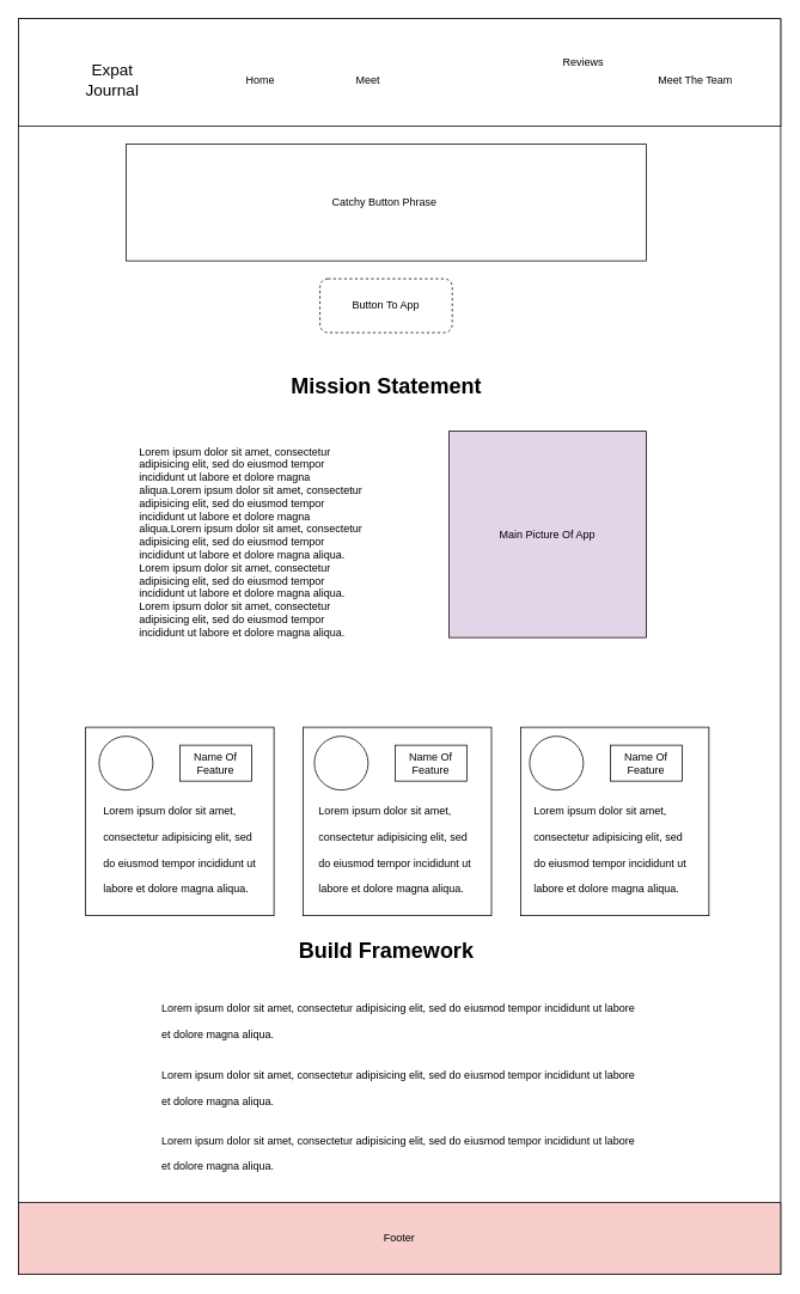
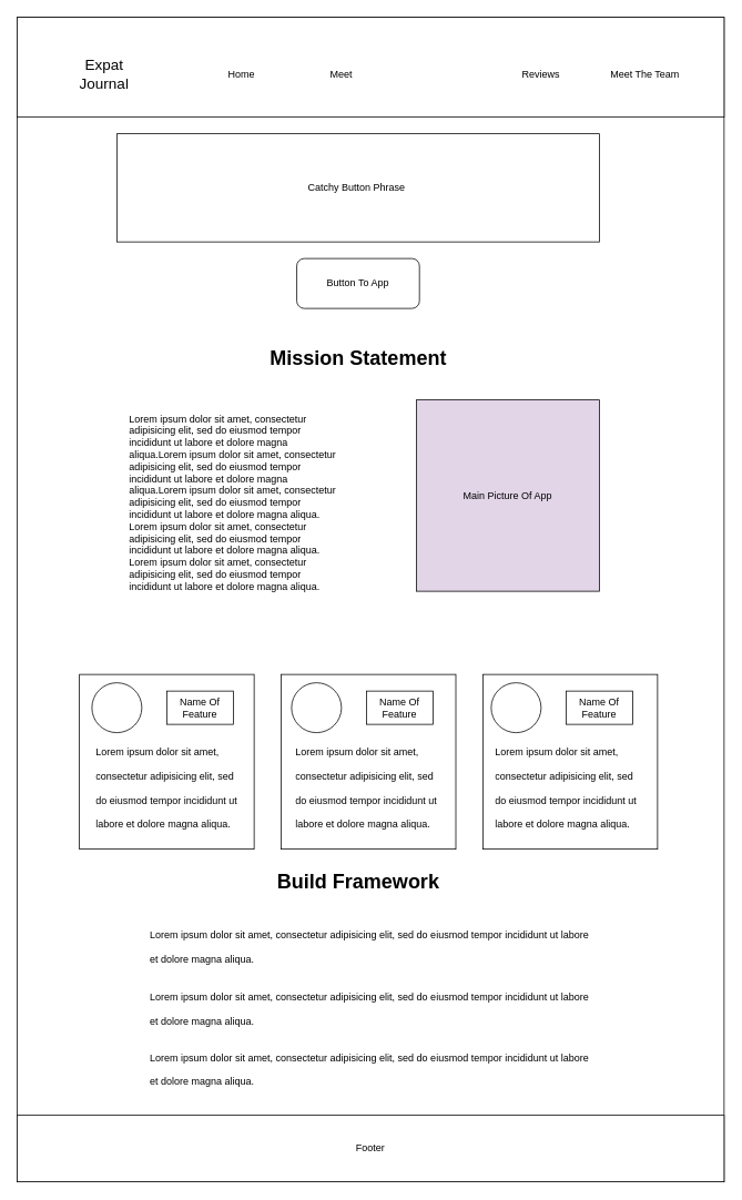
  <mxCell id="0" />
  <mxCell id="1" parent="0" />
  <mxCell id="2" value="" style="rounded=0;whiteSpace=wrap;html=1;strokeColor=#000000;" vertex="1" parent="1"><mxGeometry width="850" height="1400" as="geometry" x="20" y="20" /></mxCell>
  <mxCell id="3" value="" style="rounded=0;whiteSpace=wrap;html=1;" vertex="1" parent="1"><mxGeometry width="850" height="120" as="geometry" x="20" y="20" /></mxCell>
  <mxCell id="4" value="&lt;font style=&quot;font-size: 18px&quot;&gt;Expat&lt;br&gt;Journal&lt;/font&gt;" style="text;html=1;strokeColor=none;fillColor=none;align=center;verticalAlign=middle;whiteSpace=wrap;rounded=0;" vertex="1" parent="1"><mxGeometry x="80" y="49" width="90" height="80" as="geometry" /></mxCell>
  <mxCell id="5" value="Home" style="text;html=1;strokeColor=none;fillColor=none;align=center;verticalAlign=middle;whiteSpace=wrap;rounded=0;" vertex="1" parent="1"><mxGeometry x="270" y="79" width="40" height="20" as="geometry" /></mxCell>
  <mxCell id="6" value="Meet" style="text;html=1;strokeColor=none;fillColor=none;align=center;verticalAlign=middle;whiteSpace=wrap;rounded=0;" vertex="1" parent="1"><mxGeometry x="390" y="79" width="40" height="20" as="geometry" /></mxCell>
- <mxCell id="7" value="Reviews" style="text;html=1;strokeColor=none;fillColor=none;align=center;verticalAlign=middle;whiteSpace=wrap;rounded=0;" vertex="1" parent="1"><mxGeometry x="630" y="59" width="40" height="20" as="geometry" /></mxCell>
+ <mxCell id="7" value="Reviews" style="text;html=1;strokeColor=none;fillColor=none;align=center;verticalAlign=middle;whiteSpace=wrap;rounded=0;" vertex="1" parent="1"><mxGeometry x="630" y="79" width="40" height="20" as="geometry" /></mxCell>
  <mxCell id="8" value="Meet The Team" style="text;html=1;strokeColor=none;fillColor=none;align=center;verticalAlign=middle;whiteSpace=wrap;rounded=0;" vertex="1" parent="1"><mxGeometry x="730" y="79" width="90" height="20" as="geometry" /></mxCell>
  <mxCell id="9" value="Catchy Button Phrase&amp;nbsp;" style="rounded=0;whiteSpace=wrap;html=1;" vertex="1" parent="1"><mxGeometry x="140" y="160" width="580" height="130" as="geometry" /></mxCell>
- <mxCell id="10" value="Button To App" style="rounded=1;whiteSpace=wrap;html=1;dashed=1;" vertex="1" parent="1"><mxGeometry x="356.25" y="310" width="147.5" height="60" as="geometry" /></mxCell>
+ <mxCell id="10" value="Button To App" style="rounded=1;whiteSpace=wrap;html=1;" vertex="1" parent="1"><mxGeometry x="356.25" y="310" width="147.5" height="60" as="geometry" /></mxCell>
  <mxCell id="11" value="Main Picture Of App" style="rounded=0;whiteSpace=wrap;html=1;fillColor=#e1d5e7;" vertex="1" parent="1"><mxGeometry x="500" y="480" width="220" height="230" as="geometry" /></mxCell>
  <mxCell id="12" value="&lt;h1&gt;&lt;/h1&gt;Lorem ipsum dolor sit amet, consectetur adipisicing elit, sed do eiusmod tempor incididunt ut labore et dolore magna aliqua.Lorem ipsum dolor sit amet, consectetur adipisicing elit, sed do eiusmod tempor incididunt ut labore et dolore magna aliqua.Lorem ipsum dolor sit amet, consectetur adipisicing elit, sed do eiusmod tempor incididunt ut labore et dolore magna aliqua.&lt;br&gt;Lorem ipsum dolor sit amet, consectetur adipisicing elit, sed do eiusmod tempor incididunt ut labore et dolore magna aliqua.&lt;br&gt;Lorem ipsum dolor sit amet, consectetur adipisicing elit, sed do eiusmod tempor incididunt ut labore et dolore magna aliqua.&amp;nbsp;" style="text;html=1;strokeColor=none;fillColor=none;spacing=5;spacingTop=-20;whiteSpace=wrap;overflow=hidden;rounded=0;" vertex="1" parent="1"><mxGeometry x="150" y="490" width="260" height="230" as="geometry" /></mxCell>
  <mxCell id="13" value="&lt;h1&gt;Mission Statement&lt;/h1&gt;" style="text;html=1;strokeColor=none;fillColor=none;spacing=5;spacingTop=-20;whiteSpace=wrap;overflow=hidden;rounded=0;align=center;" vertex="1" parent="1"><mxGeometry x="312.5" y="410" width="235" height="60" as="geometry" /></mxCell>
  <mxCell id="14" value="&lt;h1&gt;Build Framework&lt;/h1&gt;" style="text;html=1;strokeColor=none;fillColor=none;spacing=5;spacingTop=-20;whiteSpace=wrap;overflow=hidden;rounded=0;align=center;" vertex="1" parent="1"><mxGeometry x="312.5" y="1040" width="235" height="60" as="geometry" /></mxCell>
  <mxCell id="15" value="&lt;h1&gt;&lt;span style=&quot;font-size: 12px ; font-weight: normal&quot;&gt;Lorem ipsum dolor sit amet, consectetur adipisicing elit, sed do eiusmod tempor incididunt ut labore et dolore magna aliqua.&lt;/span&gt;&lt;br&gt;&lt;/h1&gt;&lt;div&gt;&lt;h1&gt;&lt;span style=&quot;font-size: 12px ; font-weight: normal&quot;&gt;Lorem ipsum dolor sit amet, consectetur adipisicing elit, sed do eiusmod tempor incididunt ut labore et dolore magna aliqua.&lt;/span&gt;&lt;/h1&gt;&lt;/div&gt;&lt;div&gt;&lt;h1&gt;&lt;span style=&quot;font-size: 12px ; font-weight: normal&quot;&gt;Lorem ipsum dolor sit amet, consectetur adipisicing elit, sed do eiusmod tempor incididunt ut labore et dolore magna aliqua.&lt;/span&gt;&lt;br&gt;&lt;/h1&gt;&lt;/div&gt;&lt;div&gt;&lt;span style=&quot;font-size: 12px ; font-weight: normal&quot;&gt;&lt;br&gt;&lt;/span&gt;&lt;/div&gt;&lt;div&gt;&lt;span style=&quot;font-size: 12px ; font-weight: normal&quot;&gt;&lt;br&gt;&lt;/span&gt;&lt;/div&gt;" style="text;html=1;strokeColor=none;fillColor=none;spacing=5;spacingTop=-20;whiteSpace=wrap;overflow=hidden;rounded=0;" vertex="1" parent="1"><mxGeometry x="175" y="1100" width="545" height="220" as="geometry" /></mxCell>
- <mxCell id="16" value="Footer" style="rounded=0;whiteSpace=wrap;html=1;fillColor=#f8cecc;" vertex="1" parent="1"><mxGeometry y="1340" width="850" height="80" as="geometry" x="20" /></mxCell>
+ <mxCell id="16" value="Footer" style="rounded=0;whiteSpace=wrap;html=1;" vertex="1" parent="1"><mxGeometry y="1340" width="850" height="80" as="geometry" x="20" /></mxCell>
  <mxCell id="17" value="" style="whiteSpace=wrap;html=1;aspect=fixed;" vertex="1" parent="1"><mxGeometry x="95" y="810" width="210" height="210" as="geometry" /></mxCell>
  <mxCell id="18" value="" style="whiteSpace=wrap;html=1;aspect=fixed;" vertex="1" parent="1"><mxGeometry x="337.5" y="810" width="210" height="210" as="geometry" /></mxCell>
  <mxCell id="19" value="" style="whiteSpace=wrap;html=1;aspect=fixed;" vertex="1" parent="1"><mxGeometry x="580" y="810" width="210" height="210" as="geometry" /></mxCell>
  <mxCell id="20" value="" style="ellipse;whiteSpace=wrap;html=1;aspect=fixed;" vertex="1" parent="1"><mxGeometry x="110" y="820" width="60" height="60" as="geometry" /></mxCell>
  <mxCell id="21" value="Name Of Feature" style="rounded=0;whiteSpace=wrap;html=1;" vertex="1" parent="1"><mxGeometry x="200" y="830" width="80" height="40" as="geometry" /></mxCell>
  <mxCell id="22" value="&lt;h1&gt;&lt;span style=&quot;font-size: 12px ; font-weight: normal&quot;&gt;Lorem ipsum dolor sit amet, consectetur adipisicing elit, sed do eiusmod tempor incididunt ut labore et dolore magna aliqua.&lt;/span&gt;&lt;br&gt;&lt;/h1&gt;" style="text;html=1;strokeColor=none;fillColor=none;spacing=5;spacingTop=-20;whiteSpace=wrap;overflow=hidden;rounded=0;" vertex="1" parent="1"><mxGeometry x="110" y="880" width="190" height="120" as="geometry" /></mxCell>
  <mxCell id="23" value="" style="ellipse;whiteSpace=wrap;html=1;aspect=fixed;" vertex="1" parent="1"><mxGeometry x="350" y="820" width="60" height="60" as="geometry" /></mxCell>
  <mxCell id="24" value="Name Of Feature" style="rounded=0;whiteSpace=wrap;html=1;" vertex="1" parent="1"><mxGeometry x="440" y="830" width="80" height="40" as="geometry" /></mxCell>
  <mxCell id="25" value="&lt;h1&gt;&lt;span style=&quot;font-size: 12px ; font-weight: normal&quot;&gt;Lorem ipsum dolor sit amet, consectetur adipisicing elit, sed do eiusmod tempor incididunt ut labore et dolore magna aliqua.&lt;/span&gt;&lt;br&gt;&lt;/h1&gt;" style="text;html=1;strokeColor=none;fillColor=none;spacing=5;spacingTop=-20;whiteSpace=wrap;overflow=hidden;rounded=0;" vertex="1" parent="1"><mxGeometry x="350" y="880" width="190" height="120" as="geometry" /></mxCell>
  <mxCell id="26" value="" style="ellipse;whiteSpace=wrap;html=1;aspect=fixed;" vertex="1" parent="1"><mxGeometry x="590" y="820" width="60" height="60" as="geometry" /></mxCell>
  <mxCell id="27" value="Name Of Feature" style="rounded=0;whiteSpace=wrap;html=1;" vertex="1" parent="1"><mxGeometry x="680" y="830" width="80" height="40" as="geometry" /></mxCell>
  <mxCell id="28" value="&lt;h1&gt;&lt;span style=&quot;font-size: 12px ; font-weight: normal&quot;&gt;Lorem ipsum dolor sit amet, consectetur adipisicing elit, sed do eiusmod tempor incididunt ut labore et dolore magna aliqua.&lt;/span&gt;&lt;br&gt;&lt;/h1&gt;" style="text;html=1;strokeColor=none;fillColor=none;spacing=5;spacingTop=-20;whiteSpace=wrap;overflow=hidden;rounded=0;" vertex="1" parent="1"><mxGeometry x="590" y="880" width="190" height="120" as="geometry" /></mxCell>
